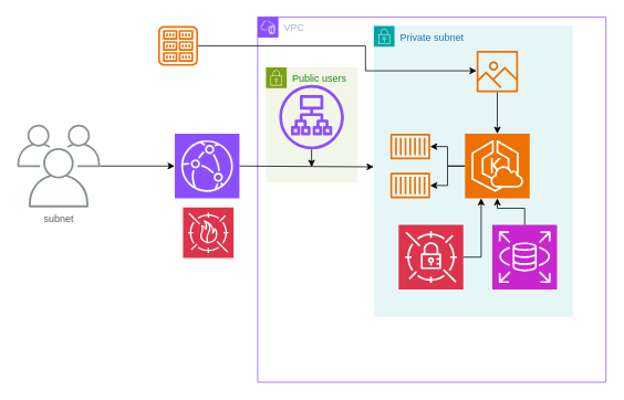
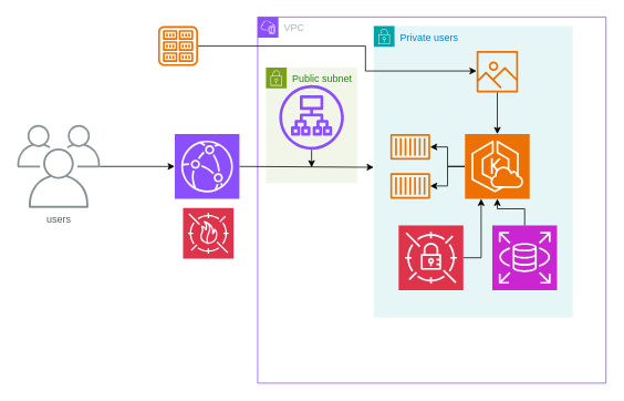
  <mxCell id="0" />
  <mxCell id="1" parent="0" />
  <mxCell id="2" value="VPC" style="points=[[0,0],[0.25,0],[0.5,0],[0.75,0],[1,0],[1,0.25],[1,0.5],[1,0.75],[1,1],[0.75,1],[0.5,1],[0.25,1],[0,1],[0,0.75],[0,0.5],[0,0.25]];outlineConnect=0;gradientColor=none;html=1;whiteSpace=wrap;fontSize=12;fontStyle=0;container=1;pointerEvents=0;collapsible=0;recursiveResize=0;shape=mxgraph.aws4.group;grIcon=mxgraph.aws4.group_vpc2;strokeColor=#8C4FFF;fillColor=none;verticalAlign=top;align=left;spacingLeft=30;fontColor=#AAB7B8;dashed=0;" vertex="1" parent="1"><mxGeometry x="310" y="20" width="420" height="441" as="geometry" /></mxCell>
- <mxCell id="3" value="Private subnet" style="points=[[0,0],[0.25,0],[0.5,0],[0.75,0],[1,0],[1,0.25],[1,0.5],[1,0.75],[1,1],[0.75,1],[0.5,1],[0.25,1],[0,1],[0,0.75],[0,0.5],[0,0.25]];outlineConnect=0;gradientColor=none;html=1;whiteSpace=wrap;fontSize=12;fontStyle=0;container=1;pointerEvents=0;collapsible=0;recursiveResize=0;shape=mxgraph.aws4.group;grIcon=mxgraph.aws4.group_security_group;grStroke=0;strokeColor=#00A4A6;fillColor=#E6F6F7;verticalAlign=top;align=left;spacingLeft=30;fontColor=#147EBA;dashed=0;" vertex="1" parent="2"><mxGeometry x="140" y="11" width="240" height="351" as="geometry" /></mxCell>
+ <mxCell id="3" value="Private users" style="points=[[0,0],[0.25,0],[0.5,0],[0.75,0],[1,0],[1,0.25],[1,0.5],[1,0.75],[1,1],[0.75,1],[0.5,1],[0.25,1],[0,1],[0,0.75],[0,0.5],[0,0.25]];outlineConnect=0;gradientColor=none;html=1;whiteSpace=wrap;fontSize=12;fontStyle=0;container=1;pointerEvents=0;collapsible=0;recursiveResize=0;shape=mxgraph.aws4.group;grIcon=mxgraph.aws4.group_security_group;grStroke=0;strokeColor=#00A4A6;fillColor=#E6F6F7;verticalAlign=top;align=left;spacingLeft=30;fontColor=#147EBA;dashed=0;" vertex="1" parent="2"><mxGeometry x="140" y="11" width="240" height="351" as="geometry" /></mxCell>
  <mxCell id="4" value="" style="sketch=0;points=[[0,0,0],[0.25,0,0],[0.5,0,0],[0.75,0,0],[1,0,0],[0,1,0],[0.25,1,0],[0.5,1,0],[0.75,1,0],[1,1,0],[0,0.25,0],[0,0.5,0],[0,0.75,0],[1,0.25,0],[1,0.5,0],[1,0.75,0]];outlineConnect=0;fontColor=#232F3E;fillColor=#DD344C;strokeColor=#ffffff;dashed=0;verticalLabelPosition=bottom;verticalAlign=top;align=center;html=1;fontSize=12;fontStyle=0;aspect=fixed;shape=mxgraph.aws4.resourceIcon;resIcon=mxgraph.aws4.secrets_manager;" vertex="1" parent="3"><mxGeometry x="30" y="240" width="78" height="78" as="geometry" /></mxCell>
  <mxCell id="5" value="" style="sketch=0;points=[[0,0,0],[0.25,0,0],[0.5,0,0],[0.75,0,0],[1,0,0],[0,1,0],[0.25,1,0],[0.5,1,0],[0.75,1,0],[1,1,0],[0,0.25,0],[0,0.5,0],[0,0.75,0],[1,0.25,0],[1,0.5,0],[1,0.75,0]];outlineConnect=0;fontColor=#232F3E;fillColor=#C925D1;strokeColor=#ffffff;dashed=0;verticalLabelPosition=bottom;verticalAlign=top;align=center;html=1;fontSize=12;fontStyle=0;aspect=fixed;shape=mxgraph.aws4.resourceIcon;resIcon=mxgraph.aws4.rds;" vertex="1" parent="3"><mxGeometry x="143" y="240" width="78" height="78" as="geometry" /></mxCell>
  <mxCell id="6" value="" style="sketch=0;outlineConnect=0;fontColor=#232F3E;gradientColor=none;fillColor=#ED7100;strokeColor=none;dashed=0;verticalLabelPosition=bottom;verticalAlign=top;align=center;html=1;fontSize=12;fontStyle=0;aspect=fixed;pointerEvents=1;shape=mxgraph.aws4.container_registry_image;" vertex="1" parent="3"><mxGeometry x="124" y="30" width="50" height="50" as="geometry" /></mxCell>
- <mxCell id="7" value="Public users" style="points=[[0,0],[0.25,0],[0.5,0],[0.75,0],[1,0],[1,0.25],[1,0.5],[1,0.75],[1,1],[0.75,1],[0.5,1],[0.25,1],[0,1],[0,0.75],[0,0.5],[0,0.25]];outlineConnect=0;gradientColor=none;html=1;whiteSpace=wrap;fontSize=12;fontStyle=0;container=1;pointerEvents=0;collapsible=0;recursiveResize=0;shape=mxgraph.aws4.group;grIcon=mxgraph.aws4.group_security_group;grStroke=0;strokeColor=#7AA116;fillColor=#F2F6E8;verticalAlign=top;align=left;spacingLeft=30;fontColor=#248814;dashed=0;" vertex="1" parent="2"><mxGeometry x="10" y="61" width="110" height="139" as="geometry" /></mxCell>
+ <mxCell id="7" value="Public subnet" style="points=[[0,0],[0.25,0],[0.5,0],[0.75,0],[1,0],[1,0.25],[1,0.5],[1,0.75],[1,1],[0.75,1],[0.5,1],[0.25,1],[0,1],[0,0.75],[0,0.5],[0,0.25]];outlineConnect=0;gradientColor=none;html=1;whiteSpace=wrap;fontSize=12;fontStyle=0;container=1;pointerEvents=0;collapsible=0;recursiveResize=0;shape=mxgraph.aws4.group;grIcon=mxgraph.aws4.group_security_group;grStroke=0;strokeColor=#7AA116;fillColor=#F2F6E8;verticalAlign=top;align=left;spacingLeft=30;fontColor=#248814;dashed=0;" vertex="1" parent="2"><mxGeometry x="10" y="61" width="110" height="139" as="geometry" /></mxCell>
  <mxCell id="8" style="edgeStyle=orthogonalEdgeStyle;rounded=0;orthogonalLoop=1;jettySize=auto;html=1;" edge="1" parent="7" source="9"><mxGeometry relative="1" as="geometry"><mxPoint x="55" y="120.0" as="targetPoint" /></mxGeometry></mxCell>
  <mxCell id="9" value="" style="sketch=0;outlineConnect=0;fontColor=#232F3E;gradientColor=none;fillColor=#8C4FFF;strokeColor=none;dashed=0;verticalLabelPosition=bottom;verticalAlign=top;align=center;html=1;fontSize=12;fontStyle=0;aspect=fixed;pointerEvents=1;shape=mxgraph.aws4.application_load_balancer;" vertex="1" parent="7"><mxGeometry x="16" y="21" width="78" height="78" as="geometry" /></mxCell>
  <mxCell id="10" style="edgeStyle=orthogonalEdgeStyle;rounded=0;orthogonalLoop=1;jettySize=auto;html=1;" edge="1" parent="1" source="12" target="13"><mxGeometry relative="1" as="geometry" /></mxCell>
  <mxCell id="11" style="edgeStyle=orthogonalEdgeStyle;rounded=0;orthogonalLoop=1;jettySize=auto;html=1;" edge="1" parent="1" source="12" target="14"><mxGeometry relative="1" as="geometry" /></mxCell>
  <mxCell id="12" value="" style="sketch=0;points=[[0,0,0],[0.25,0,0],[0.5,0,0],[0.75,0,0],[1,0,0],[0,1,0],[0.25,1,0],[0.5,1,0],[0.75,1,0],[1,1,0],[0,0.25,0],[0,0.5,0],[0,0.75,0],[1,0.25,0],[1,0.5,0],[1,0.75,0]];outlineConnect=0;fontColor=#232F3E;fillColor=#ED7100;strokeColor=#ffffff;dashed=0;verticalLabelPosition=bottom;verticalAlign=top;align=center;html=1;fontSize=12;fontStyle=0;aspect=fixed;shape=mxgraph.aws4.resourceIcon;resIcon=mxgraph.aws4.eks_cloud;" vertex="1" parent="1"><mxGeometry x="560" y="161" width="78" height="78" as="geometry" /></mxCell>
  <mxCell id="13" value="" style="sketch=0;outlineConnect=0;fontColor=#232F3E;gradientColor=none;fillColor=#ED7100;strokeColor=none;dashed=0;verticalLabelPosition=bottom;verticalAlign=top;align=center;html=1;fontSize=12;fontStyle=0;aspect=fixed;pointerEvents=1;shape=mxgraph.aws4.container_1;" vertex="1" parent="1"><mxGeometry x="470" y="161" width="48" height="31" as="geometry" /></mxCell>
  <mxCell id="14" value="" style="sketch=0;outlineConnect=0;fontColor=#232F3E;gradientColor=none;fillColor=#ED7100;strokeColor=none;dashed=0;verticalLabelPosition=bottom;verticalAlign=top;align=center;html=1;fontSize=12;fontStyle=0;aspect=fixed;pointerEvents=1;shape=mxgraph.aws4.container_1;" vertex="1" parent="1"><mxGeometry x="470" y="208" width="48" height="31" as="geometry" /></mxCell>
  <mxCell id="15" value="" style="sketch=0;points=[[0,0,0],[0.25,0,0],[0.5,0,0],[0.75,0,0],[1,0,0],[0,1,0],[0.25,1,0],[0.5,1,0],[0.75,1,0],[1,1,0],[0,0.25,0],[0,0.5,0],[0,0.75,0],[1,0.25,0],[1,0.5,0],[1,0.75,0]];outlineConnect=0;fontColor=#232F3E;fillColor=#DD344C;strokeColor=#ffffff;dashed=0;verticalLabelPosition=bottom;verticalAlign=top;align=center;html=1;fontSize=12;fontStyle=0;aspect=fixed;shape=mxgraph.aws4.resourceIcon;resIcon=mxgraph.aws4.waf;" vertex="1" parent="1"><mxGeometry x="220" y="250" width="61" height="61" as="geometry" /></mxCell>
  <mxCell id="16" style="edgeStyle=orthogonalEdgeStyle;rounded=0;orthogonalLoop=1;jettySize=auto;html=1;exitX=1;exitY=0.5;exitDx=0;exitDy=0;exitPerimeter=0;" edge="1" parent="1" source="17"><mxGeometry relative="1" as="geometry"><mxPoint x="450" y="201" as="targetPoint" /><Array as="points"><mxPoint x="450" y="200" /></Array></mxGeometry></mxCell>
  <mxCell id="17" value="" style="sketch=0;points=[[0,0,0],[0.25,0,0],[0.5,0,0],[0.75,0,0],[1,0,0],[0,1,0],[0.25,1,0],[0.5,1,0],[0.75,1,0],[1,1,0],[0,0.25,0],[0,0.5,0],[0,0.75,0],[1,0.25,0],[1,0.5,0],[1,0.75,0]];outlineConnect=0;fontColor=#232F3E;fillColor=#8C4FFF;strokeColor=#ffffff;dashed=0;verticalLabelPosition=bottom;verticalAlign=top;align=center;html=1;fontSize=12;fontStyle=0;aspect=fixed;shape=mxgraph.aws4.resourceIcon;resIcon=mxgraph.aws4.cloudfront;" vertex="1" parent="1"><mxGeometry x="210" y="161" width="78" height="78" as="geometry" /></mxCell>
- <mxCell id="18" value="subnet" style="sketch=0;outlineConnect=0;gradientColor=none;fontColor=#545B64;strokeColor=none;fillColor=#879196;dashed=0;verticalLabelPosition=bottom;verticalAlign=top;align=center;html=1;fontSize=12;fontStyle=0;aspect=fixed;shape=mxgraph.aws4.illustration_users;pointerEvents=1" vertex="1" parent="1"><mxGeometry x="20" y="150" width="100" height="100" as="geometry" /></mxCell>
+ <mxCell id="18" value="users" style="sketch=0;outlineConnect=0;gradientColor=none;fontColor=#545B64;strokeColor=none;fillColor=#879196;dashed=0;verticalLabelPosition=bottom;verticalAlign=top;align=center;html=1;fontSize=12;fontStyle=0;aspect=fixed;shape=mxgraph.aws4.illustration_users;pointerEvents=1" vertex="1" parent="1"><mxGeometry x="20" y="150" width="100" height="100" as="geometry" /></mxCell>
  <mxCell id="19" style="edgeStyle=orthogonalEdgeStyle;rounded=0;orthogonalLoop=1;jettySize=auto;html=1;entryX=0;entryY=0.5;entryDx=0;entryDy=0;entryPerimeter=0;" edge="1" parent="1" source="18" target="17"><mxGeometry relative="1" as="geometry" /></mxCell>
  <mxCell id="20" style="edgeStyle=orthogonalEdgeStyle;rounded=0;orthogonalLoop=1;jettySize=auto;html=1;" edge="1" parent="1" source="21" target="6"><mxGeometry relative="1" as="geometry"><Array as="points"><mxPoint x="440" y="55" /><mxPoint x="440" y="85" /></Array></mxGeometry></mxCell>
  <mxCell id="21" value="" style="sketch=0;outlineConnect=0;fontColor=#232F3E;gradientColor=none;fillColor=#ED7100;strokeColor=none;dashed=0;verticalLabelPosition=bottom;verticalAlign=top;align=center;html=1;fontSize=12;fontStyle=0;aspect=fixed;pointerEvents=1;shape=mxgraph.aws4.registry;" vertex="1" parent="1"><mxGeometry x="190" y="31" width="48" height="48" as="geometry" /></mxCell>
  <mxCell id="22" style="edgeStyle=orthogonalEdgeStyle;rounded=0;orthogonalLoop=1;jettySize=auto;html=1;entryX=0.5;entryY=0;entryDx=0;entryDy=0;entryPerimeter=0;" edge="1" parent="1" source="6" target="12"><mxGeometry relative="1" as="geometry" /></mxCell>
  <mxCell id="23" style="edgeStyle=orthogonalEdgeStyle;rounded=0;orthogonalLoop=1;jettySize=auto;html=1;" edge="1" parent="1" source="5" target="12"><mxGeometry relative="1" as="geometry" /></mxCell>
  <mxCell id="24" style="edgeStyle=orthogonalEdgeStyle;rounded=0;orthogonalLoop=1;jettySize=auto;html=1;entryX=0.25;entryY=1;entryDx=0;entryDy=0;entryPerimeter=0;" edge="1" parent="1" source="4" target="12"><mxGeometry relative="1" as="geometry" /></mxCell>
